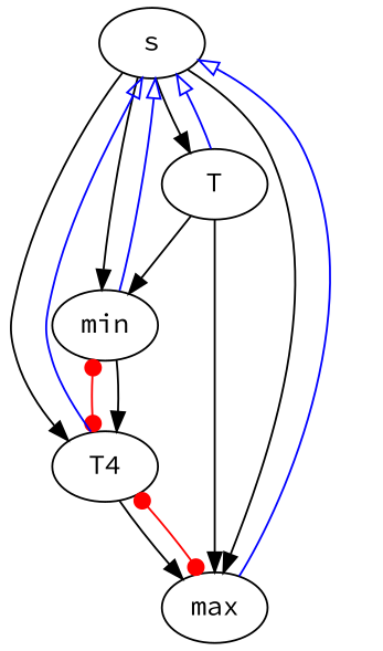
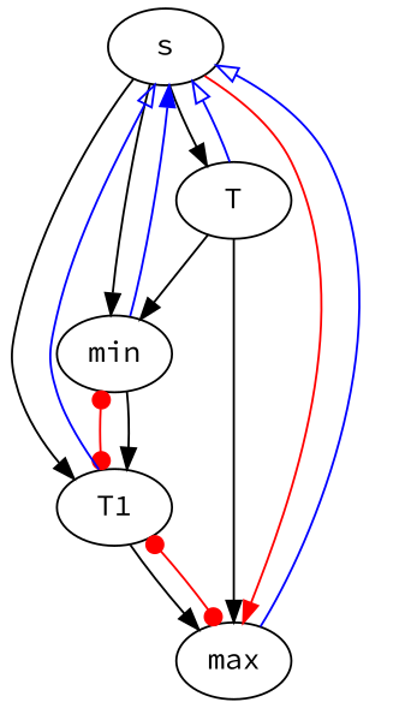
  digraph {
    fontname="Source Code Pro"
    node [fontname="Source Code Pro"]
    edge [fontname="Source Code Pro"]
    s
    min
    T
    max
-   T1 [label=T4]
+   T1
    s -> min
    s -> T
-   s -> max
+   s -> max [color=red]
    s -> T1
-   min -> s [arrowhead=onormal color=blue]
+   min -> s [arrowhead=normal color=blue]
    min -> T1 [arrowhead=dot arrowtail=dot color=red dir=both]
    min -> T1
    T -> s [arrowhead=onormal color=blue]
    T -> min
    T -> max
    max -> s [arrowhead=onormal color=blue]
    T1 -> s [arrowhead=onormal color=blue]
    T1 -> max
    T1 -> max [arrowhead=dot arrowtail=dot color=red dir=both]
  }
